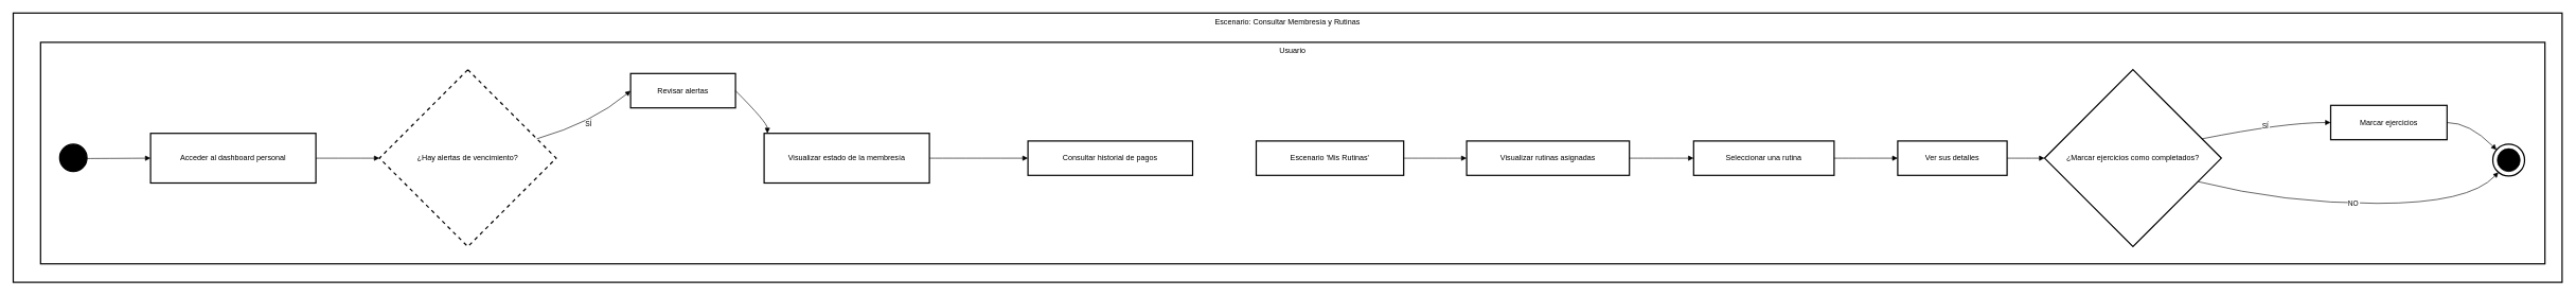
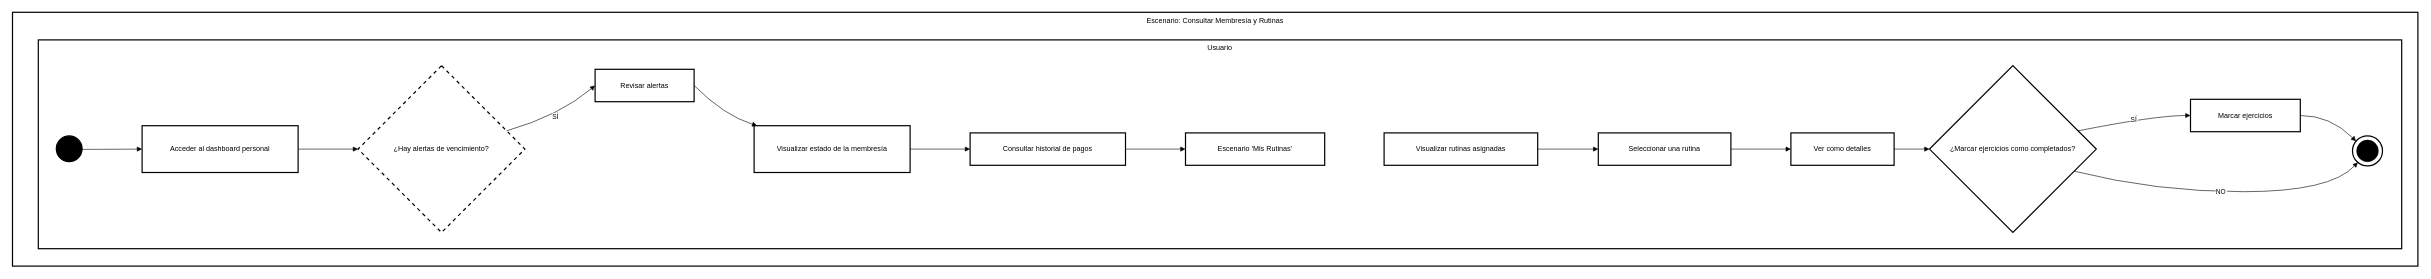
  <mxCell id="0" />
  <mxCell id="1" parent="0" />
  <mxCell id="2" value="Escenario: Consultar Membresía y Rutinas" style="whiteSpace=wrap;strokeWidth=2;verticalAlign=top;" vertex="1" parent="1"><mxGeometry x="20" y="20" width="4009" height="423" as="geometry" /></mxCell>
  <mxCell id="3" value="Usuario" style="whiteSpace=wrap;strokeWidth=2;verticalAlign=top;" vertex="1" parent="2"><mxGeometry x="43" y="46" width="3939" height="348" as="geometry" /></mxCell>
  <mxCell id="4" value="" style="ellipse;aspect=fixed;strokeWidth=2;whiteSpace=wrap;fillColor=#000000;" vertex="1" parent="3"><mxGeometry x="30" y="160" width="43" height="43" as="geometry" /></mxCell>
  <mxCell id="5" value="Acceder al dashboard personal" style="whiteSpace=wrap;strokeWidth=2;" vertex="1" parent="3"><mxGeometry x="173" y="143" width="260" height="78" as="geometry" /></mxCell>
  <mxCell id="6" value="¿Hay alertas de vencimiento?" style="rhombus;strokeWidth=2;whiteSpace=wrap;dashed=1;" vertex="1" parent="3"><mxGeometry x="533" y="43" width="278" height="278" as="geometry" /></mxCell>
  <mxCell id="7" value="Revisar alertas" style="whiteSpace=wrap;strokeWidth=2;" vertex="1" parent="3"><mxGeometry x="928" y="49" width="165" height="54" as="geometry" /></mxCell>
- <mxCell id="8" value="Visualizar estado de la membresía" style="whiteSpace=wrap;strokeWidth=2;" vertex="1" parent="3"><mxGeometry x="1138" y="143" width="260" height="78" as="geometry" /></mxCell>
+ <mxCell id="8" value="Visualizar estado de la membresía" style="whiteSpace=wrap;strokeWidth=2;" vertex="1" parent="3"><mxGeometry x="1193" y="143" width="260" height="78" as="geometry" /></mxCell>
  <mxCell id="9" value="Consultar historial de pagos" style="whiteSpace=wrap;strokeWidth=2;" vertex="1" parent="3"><mxGeometry x="1553" y="155" width="259" height="54" as="geometry" /></mxCell>
  <mxCell id="10" value="Escenario 'Mis Rutinas'" style="whiteSpace=wrap;strokeWidth=2;" vertex="1" parent="3"><mxGeometry x="1912" y="155" width="232" height="54" as="geometry" /></mxCell>
  <mxCell id="11" value="Visualizar rutinas asignadas" style="whiteSpace=wrap;strokeWidth=2;" vertex="1" parent="3"><mxGeometry x="2243" y="155" width="256" height="54" as="geometry" /></mxCell>
  <mxCell id="12" value="Seleccionar una rutina" style="whiteSpace=wrap;strokeWidth=2;" vertex="1" parent="3"><mxGeometry x="2600" y="155" width="221" height="54" as="geometry" /></mxCell>
- <mxCell id="13" value="Ver sus detalles" style="whiteSpace=wrap;strokeWidth=2;" vertex="1" parent="3"><mxGeometry x="2921" y="155" width="172" height="54" as="geometry" /></mxCell>
+ <mxCell id="13" value="Ver como detalles" style="whiteSpace=wrap;strokeWidth=2;" vertex="1" parent="3"><mxGeometry x="2921" y="155" width="172" height="54" as="geometry" /></mxCell>
  <mxCell id="14" value="¿Marcar ejercicios como completados?" style="rhombus;strokeWidth=2;whiteSpace=wrap;" vertex="1" parent="3"><mxGeometry x="3152" y="43" width="278" height="278" as="geometry" /></mxCell>
- <mxCell id="15" value="Marcar ejercicios" style="whiteSpace=wrap;strokeWidth=2;" vertex="1" parent="3"><mxGeometry x="3602" y="99" width="183" height="54" as="geometry" /></mxCell>
+ <mxCell id="15" value="Marcar ejercicios" style="whiteSpace=wrap;strokeWidth=2;" vertex="1" parent="3"><mxGeometry x="3587" y="99" width="183" height="54" as="geometry" /></mxCell>
  <mxCell id="16" value="" style="ellipse;aspect=fixed;strokeWidth=2;whiteSpace=wrap;fontSize=60;" vertex="1" parent="3"><mxGeometry x="3857" y="160" width="50" height="50" as="geometry" /></mxCell>
  <mxCell id="17" value="" style="curved=1;startArrow=none;endArrow=block;exitX=1;exitY=0.53;entryX=0;entryY=0.5;rounded=0;" edge="1" parent="3" source="4" target="5"><mxGeometry relative="1" as="geometry"><Array as="points" /></mxGeometry></mxCell>
  <mxCell id="18" value="" style="curved=1;startArrow=none;endArrow=block;exitX=1;exitY=0.5;entryX=0;entryY=0.5;rounded=0;" edge="1" parent="3" source="5" target="6"><mxGeometry relative="1" as="geometry"><Array as="points" /></mxGeometry></mxCell>
  <mxCell id="19" value="SÍ" style="curved=1;startArrow=none;endArrow=block;exitX=1;exitY=0.36;entryX=0;entryY=0.5;rounded=0;" edge="1" parent="3" source="6" target="7"><mxGeometry relative="1" as="geometry"><Array as="points"><mxPoint x="869" y="126" /></Array></mxGeometry></mxCell>
  <mxCell id="20" value="" style="curved=1;startArrow=none;endArrow=block;exitX=1;exitY=0.5;entryX=0.02;entryY=0;rounded=0;" edge="1" parent="3" source="7" target="8"><mxGeometry relative="1" as="geometry"><Array as="points"><mxPoint x="1143" y="126" /></Array></mxGeometry></mxCell>
  <mxCell id="21" value="" style="curved=1;startArrow=none;endArrow=block;exitX=1;exitY=0.5;entryX=0;entryY=0.5;rounded=0;" edge="1" parent="3" source="8" target="9"><mxGeometry relative="1" as="geometry"><Array as="points" /></mxGeometry></mxCell>
- <mxCell id="23" value="" style="curved=1;startArrow=none;endArrow=block;exitX=1;exitY=0.5;entryX=0;entryY=0.5;rounded=0;" edge="1" parent="3" source="10" target="11"><mxGeometry relative="1" as="geometry"><Array as="points" /></mxGeometry></mxCell>
+ <mxCell id="22" value="" style="curved=1;startArrow=none;endArrow=block;exitX=1;exitY=0.5;entryX=0;entryY=0.5;rounded=0;" edge="1" parent="3" source="9" target="10"><mxGeometry relative="1" as="geometry"><Array as="points" /></mxGeometry></mxCell>
  <mxCell id="24" value="" style="curved=1;startArrow=none;endArrow=block;exitX=1;exitY=0.5;entryX=0;entryY=0.5;rounded=0;" edge="1" parent="3" source="11" target="12"><mxGeometry relative="1" as="geometry"><Array as="points" /></mxGeometry></mxCell>
  <mxCell id="25" value="" style="curved=1;startArrow=none;endArrow=block;exitX=1;exitY=0.5;entryX=0;entryY=0.5;rounded=0;" edge="1" parent="3" source="12" target="13"><mxGeometry relative="1" as="geometry"><Array as="points" /></mxGeometry></mxCell>
  <mxCell id="26" value="" style="curved=1;startArrow=none;endArrow=block;exitX=1;exitY=0.5;entryX=0;entryY=0.5;rounded=0;" edge="1" parent="3" source="13" target="14"><mxGeometry relative="1" as="geometry"><Array as="points" /></mxGeometry></mxCell>
  <mxCell id="27" value="SÍ" style="curved=1;startArrow=none;endArrow=block;exitX=1;exitY=0.36;entryX=0;entryY=0.5;rounded=0;" edge="1" parent="3" source="14" target="15"><mxGeometry relative="1" as="geometry"><Array as="points"><mxPoint x="3529" y="126" /></Array></mxGeometry></mxCell>
  <mxCell id="28" value="" style="curved=1;startArrow=none;endArrow=block;exitX=1;exitY=0.5;entryX=0;entryY=0.08;rounded=0;" edge="1" parent="3" source="15" target="16"><mxGeometry relative="1" as="geometry"><Array as="points"><mxPoint x="3820" y="126" /></Array></mxGeometry></mxCell>
  <mxCell id="29" value="NO" style="curved=1;startArrow=none;endArrow=block;exitX=1;exitY=0.68;entryX=0.06;entryY=1.02;rounded=0;" edge="1" parent="3" source="14" target="16"><mxGeometry relative="1" as="geometry"><Array as="points"><mxPoint x="3529" y="253" /><mxPoint x="3820" y="253" /></Array></mxGeometry></mxCell>
  <mxCell id="30" value="" style="ellipse;whiteSpace=wrap;html=1;aspect=fixed;fillColor=#000000;" vertex="1" parent="3"><mxGeometry x="3864" y="167" width="36" height="36" as="geometry" /></mxCell>
